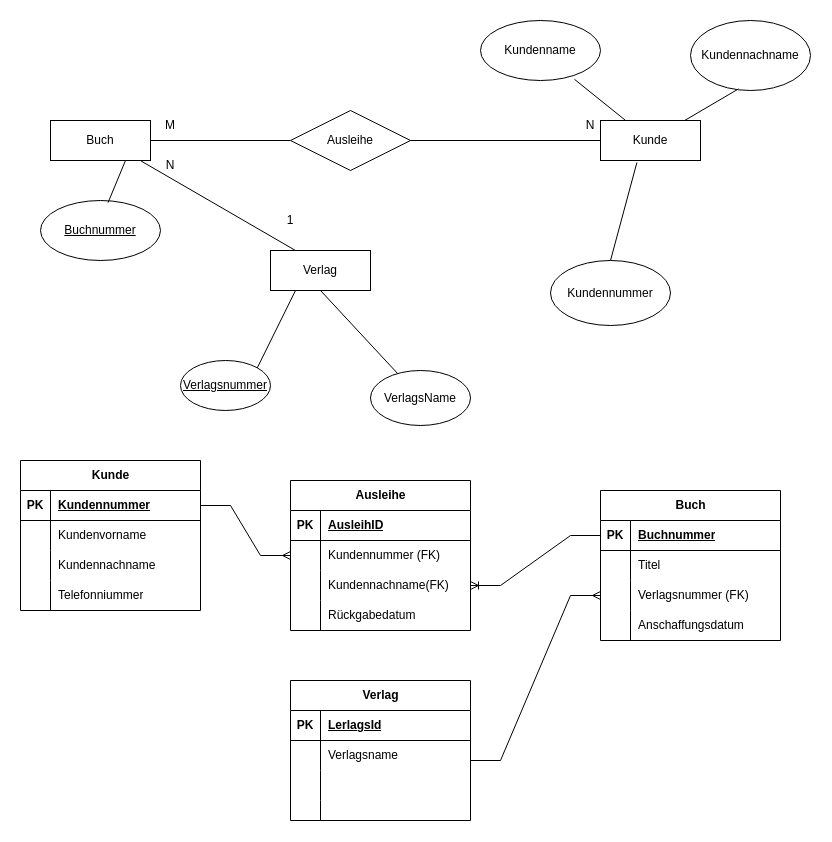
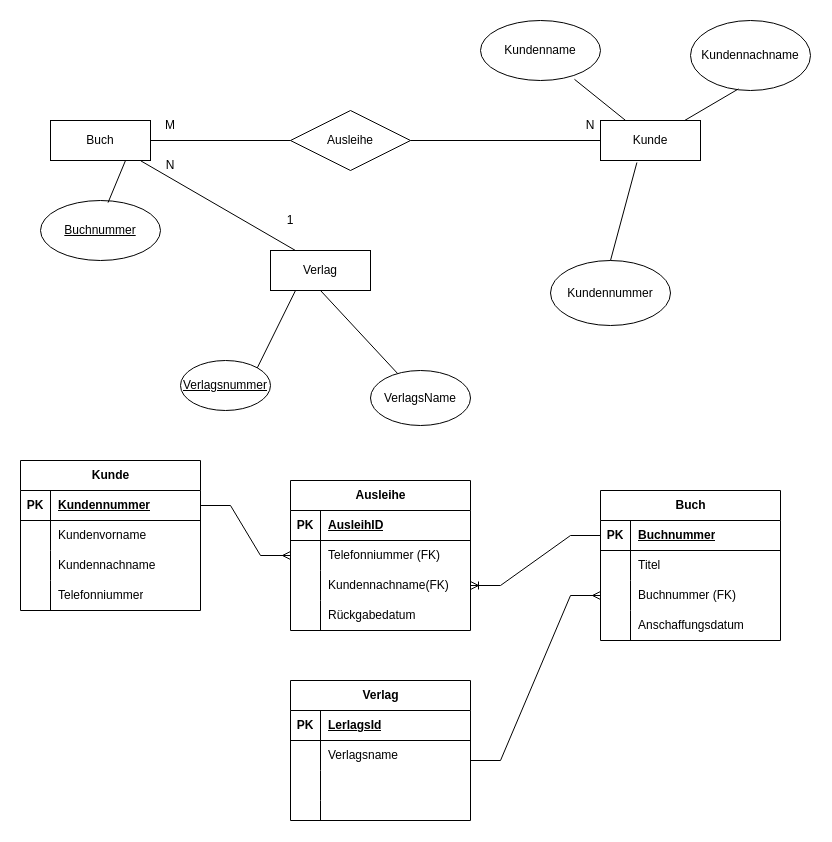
  <mxCell id="0" />
  <mxCell id="1" parent="0" />
  <mxCell id="2" value="Buch" style="whiteSpace=wrap;html=1;align=center;" parent="1" vertex="1"><mxGeometry x="50" y="120" width="100" height="40" as="geometry" /></mxCell>
  <mxCell id="3" value="Kunde" style="whiteSpace=wrap;html=1;align=center;" parent="1" vertex="1"><mxGeometry x="600" y="120" width="100" height="40" as="geometry" /></mxCell>
  <mxCell id="4" value="Ausleihe" style="shape=rhombus;perimeter=rhombusPerimeter;whiteSpace=wrap;html=1;align=center;" parent="1" vertex="1"><mxGeometry x="290" y="110" width="120" height="60" as="geometry" /></mxCell>
  <mxCell id="5" value="" style="endArrow=none;html=1;rounded=0;exitX=1;exitY=0.5;exitDx=0;exitDy=0;entryX=0;entryY=0.5;entryDx=0;entryDy=0;" parent="1" source="2" target="4" edge="1"><mxGeometry width="50" height="50" relative="1" as="geometry"><mxPoint x="390" y="340" as="sourcePoint" /><mxPoint x="440" y="290" as="targetPoint" /></mxGeometry></mxCell>
  <mxCell id="6" value="" style="endArrow=none;html=1;rounded=0;entryX=0;entryY=0.5;entryDx=0;entryDy=0;exitX=1;exitY=0.5;exitDx=0;exitDy=0;" parent="1" source="4" target="3" edge="1"><mxGeometry width="50" height="50" relative="1" as="geometry"><mxPoint x="390" y="340" as="sourcePoint" /><mxPoint x="440" y="290" as="targetPoint" /></mxGeometry></mxCell>
  <mxCell id="7" value="M" style="text;html=1;align=center;verticalAlign=middle;whiteSpace=wrap;rounded=0;" parent="1" vertex="1"><mxGeometry x="140" y="110" width="60" height="30" as="geometry" /></mxCell>
  <mxCell id="8" value="N" style="text;html=1;align=center;verticalAlign=middle;whiteSpace=wrap;rounded=0;" parent="1" vertex="1"><mxGeometry x="560" y="110" width="60" height="30" as="geometry" /></mxCell>
  <mxCell id="9" value="&lt;u&gt;Buchnummer&lt;/u&gt;" style="ellipse;whiteSpace=wrap;html=1;" parent="1" vertex="1"><mxGeometry x="40" y="200" width="120" height="60" as="geometry" /></mxCell>
  <mxCell id="10" value="" style="endArrow=none;html=1;rounded=0;entryX=0.75;entryY=1;entryDx=0;entryDy=0;exitX=0.563;exitY=0.035;exitDx=0;exitDy=0;exitPerimeter=0;" parent="1" source="9" target="2" edge="1"><mxGeometry width="50" height="50" relative="1" as="geometry"><mxPoint x="390" y="340" as="sourcePoint" /><mxPoint x="440" y="290" as="targetPoint" /></mxGeometry></mxCell>
  <mxCell id="11" value="Verlag" style="rounded=0;whiteSpace=wrap;html=1;" parent="1" vertex="1"><mxGeometry x="270" y="250" width="100" height="40" as="geometry" /></mxCell>
  <mxCell id="12" value="&lt;u&gt;Verlagsnummer&lt;/u&gt;" style="ellipse;whiteSpace=wrap;html=1;" parent="1" vertex="1"><mxGeometry x="180" y="360" width="90" height="50" as="geometry" /></mxCell>
  <mxCell id="13" value="VerlagsName" style="ellipse;whiteSpace=wrap;html=1;" parent="1" vertex="1"><mxGeometry x="370" y="370" width="100" height="55" as="geometry" /></mxCell>
  <mxCell id="14" value="" style="endArrow=none;html=1;rounded=0;entryX=0.25;entryY=1;entryDx=0;entryDy=0;exitX=1;exitY=0;exitDx=0;exitDy=0;" parent="1" source="12" target="11" edge="1"><mxGeometry width="50" height="50" relative="1" as="geometry"><mxPoint x="390" y="340" as="sourcePoint" /><mxPoint x="440" y="290" as="targetPoint" /></mxGeometry></mxCell>
  <mxCell id="15" value="" style="endArrow=none;html=1;rounded=0;entryX=0.5;entryY=1;entryDx=0;entryDy=0;" parent="1" source="13" target="11" edge="1"><mxGeometry width="50" height="50" relative="1" as="geometry"><mxPoint x="390" y="340" as="sourcePoint" /><mxPoint x="440" y="290" as="targetPoint" /></mxGeometry></mxCell>
  <mxCell id="16" value="" style="endArrow=none;html=1;rounded=0;entryX=0.904;entryY=1.01;entryDx=0;entryDy=0;entryPerimeter=0;exitX=0.25;exitY=0;exitDx=0;exitDy=0;" parent="1" source="11" target="2" edge="1"><mxGeometry width="50" height="50" relative="1" as="geometry"><mxPoint x="390" y="340" as="sourcePoint" /><mxPoint x="440" y="290" as="targetPoint" /></mxGeometry></mxCell>
  <mxCell id="17" value="N" style="text;html=1;align=center;verticalAlign=middle;whiteSpace=wrap;rounded=0;" parent="1" vertex="1"><mxGeometry x="140" y="150" width="60" height="30" as="geometry" /></mxCell>
  <mxCell id="18" value="1" style="text;html=1;align=center;verticalAlign=middle;whiteSpace=wrap;rounded=0;" parent="1" vertex="1"><mxGeometry x="260" y="205" width="60" height="30" as="geometry" /></mxCell>
  <mxCell id="19" value="Kundennummer" style="ellipse;whiteSpace=wrap;html=1;" parent="1" vertex="1"><mxGeometry x="550" y="260" width="120" height="65" as="geometry" /></mxCell>
  <mxCell id="20" value="" style="endArrow=none;html=1;rounded=0;entryX=0.364;entryY=1.05;entryDx=0;entryDy=0;entryPerimeter=0;exitX=0.5;exitY=0;exitDx=0;exitDy=0;" parent="1" source="19" target="3" edge="1"><mxGeometry width="50" height="50" relative="1" as="geometry"><mxPoint x="390" y="340" as="sourcePoint" /><mxPoint x="440" y="290" as="targetPoint" /></mxGeometry></mxCell>
  <mxCell id="21" value="Kundenname" style="ellipse;whiteSpace=wrap;html=1;" parent="1" vertex="1"><mxGeometry x="480" y="20" width="120" height="60" as="geometry" /></mxCell>
  <mxCell id="22" value="Kundennachname" style="ellipse;whiteSpace=wrap;html=1;" parent="1" vertex="1"><mxGeometry x="690" y="20" width="120" height="70" as="geometry" /></mxCell>
  <mxCell id="23" value="" style="endArrow=none;html=1;rounded=0;entryX=0.783;entryY=0.98;entryDx=0;entryDy=0;entryPerimeter=0;" parent="1" source="3" target="21" edge="1"><mxGeometry width="50" height="50" relative="1" as="geometry"><mxPoint x="390" y="340" as="sourcePoint" /><mxPoint x="440" y="290" as="targetPoint" /></mxGeometry></mxCell>
  <mxCell id="24" value="" style="endArrow=none;html=1;rounded=0;entryX=0.4;entryY=0.977;entryDx=0;entryDy=0;entryPerimeter=0;" parent="1" source="3" target="22" edge="1"><mxGeometry width="50" height="50" relative="1" as="geometry"><mxPoint x="390" y="340" as="sourcePoint" /><mxPoint x="440" y="290" as="targetPoint" /></mxGeometry></mxCell>
  <mxCell id="25" value="Kunde" style="shape=table;startSize=30;container=1;collapsible=1;childLayout=tableLayout;fixedRows=1;rowLines=0;fontStyle=1;align=center;resizeLast=1;html=1;" parent="1" vertex="1"><mxGeometry x="20" y="460" width="180" height="150" as="geometry" /></mxCell>
  <mxCell id="26" value="" style="shape=tableRow;horizontal=0;startSize=0;swimlaneHead=0;swimlaneBody=0;fillColor=none;collapsible=0;dropTarget=0;points=[[0,0.5],[1,0.5]];portConstraint=eastwest;top=0;left=0;right=0;bottom=1;" parent="25" vertex="1"><mxGeometry y="30" width="180" height="30" as="geometry" /></mxCell>
  <mxCell id="27" value="PK" style="shape=partialRectangle;connectable=0;fillColor=none;top=0;left=0;bottom=0;right=0;fontStyle=1;overflow=hidden;whiteSpace=wrap;html=1;" parent="26" vertex="1"><mxGeometry width="30" height="30" as="geometry"><mxRectangle width="30" height="30" as="alternateBounds" /></mxGeometry></mxCell>
  <mxCell id="28" value="Kundennummer" style="shape=partialRectangle;connectable=0;fillColor=none;top=0;left=0;bottom=0;right=0;align=left;spacingLeft=6;fontStyle=5;overflow=hidden;whiteSpace=wrap;html=1;" parent="26" vertex="1"><mxGeometry x="30" width="150" height="30" as="geometry"><mxRectangle width="150" height="30" as="alternateBounds" /></mxGeometry></mxCell>
  <mxCell id="29" value="" style="shape=tableRow;horizontal=0;startSize=0;swimlaneHead=0;swimlaneBody=0;fillColor=none;collapsible=0;dropTarget=0;points=[[0,0.5],[1,0.5]];portConstraint=eastwest;top=0;left=0;right=0;bottom=0;" parent="25" vertex="1"><mxGeometry y="60" width="180" height="30" as="geometry" /></mxCell>
  <mxCell id="30" value="" style="shape=partialRectangle;connectable=0;fillColor=none;top=0;left=0;bottom=0;right=0;editable=1;overflow=hidden;whiteSpace=wrap;html=1;" parent="29" vertex="1"><mxGeometry width="30" height="30" as="geometry"><mxRectangle width="30" height="30" as="alternateBounds" /></mxGeometry></mxCell>
  <mxCell id="31" value="Kundenvorname" style="shape=partialRectangle;connectable=0;fillColor=none;top=0;left=0;bottom=0;right=0;align=left;spacingLeft=6;overflow=hidden;whiteSpace=wrap;html=1;" parent="29" vertex="1"><mxGeometry x="30" width="150" height="30" as="geometry"><mxRectangle width="150" height="30" as="alternateBounds" /></mxGeometry></mxCell>
  <mxCell id="32" value="" style="shape=tableRow;horizontal=0;startSize=0;swimlaneHead=0;swimlaneBody=0;fillColor=none;collapsible=0;dropTarget=0;points=[[0,0.5],[1,0.5]];portConstraint=eastwest;top=0;left=0;right=0;bottom=0;" parent="25" vertex="1"><mxGeometry y="90" width="180" height="30" as="geometry" /></mxCell>
  <mxCell id="33" value="" style="shape=partialRectangle;connectable=0;fillColor=none;top=0;left=0;bottom=0;right=0;editable=1;overflow=hidden;whiteSpace=wrap;html=1;" parent="32" vertex="1"><mxGeometry width="30" height="30" as="geometry"><mxRectangle width="30" height="30" as="alternateBounds" /></mxGeometry></mxCell>
  <mxCell id="34" value="Kundennachname" style="shape=partialRectangle;connectable=0;fillColor=none;top=0;left=0;bottom=0;right=0;align=left;spacingLeft=6;overflow=hidden;whiteSpace=wrap;html=1;" parent="32" vertex="1"><mxGeometry x="30" width="150" height="30" as="geometry"><mxRectangle width="150" height="30" as="alternateBounds" /></mxGeometry></mxCell>
  <mxCell id="35" value="" style="shape=tableRow;horizontal=0;startSize=0;swimlaneHead=0;swimlaneBody=0;fillColor=none;collapsible=0;dropTarget=0;points=[[0,0.5],[1,0.5]];portConstraint=eastwest;top=0;left=0;right=0;bottom=0;" parent="25" vertex="1"><mxGeometry y="120" width="180" height="30" as="geometry" /></mxCell>
  <mxCell id="36" value="" style="shape=partialRectangle;connectable=0;fillColor=none;top=0;left=0;bottom=0;right=0;editable=1;overflow=hidden;whiteSpace=wrap;html=1;" parent="35" vertex="1"><mxGeometry width="30" height="30" as="geometry"><mxRectangle width="30" height="30" as="alternateBounds" /></mxGeometry></mxCell>
  <mxCell id="37" value="Telefonniummer" style="shape=partialRectangle;connectable=0;fillColor=none;top=0;left=0;bottom=0;right=0;align=left;spacingLeft=6;overflow=hidden;whiteSpace=wrap;html=1;" parent="35" vertex="1"><mxGeometry x="30" width="150" height="30" as="geometry"><mxRectangle width="150" height="30" as="alternateBounds" /></mxGeometry></mxCell>
  <mxCell id="38" value="Ausleihe" style="shape=table;startSize=30;container=1;collapsible=1;childLayout=tableLayout;fixedRows=1;rowLines=0;fontStyle=1;align=center;resizeLast=1;html=1;" parent="1" vertex="1"><mxGeometry x="290" y="480" width="180" height="150" as="geometry" /></mxCell>
  <mxCell id="39" value="" style="shape=tableRow;horizontal=0;startSize=0;swimlaneHead=0;swimlaneBody=0;fillColor=none;collapsible=0;dropTarget=0;points=[[0,0.5],[1,0.5]];portConstraint=eastwest;top=0;left=0;right=0;bottom=1;" parent="38" vertex="1"><mxGeometry y="30" width="180" height="30" as="geometry" /></mxCell>
  <mxCell id="40" value="PK" style="shape=partialRectangle;connectable=0;fillColor=none;top=0;left=0;bottom=0;right=0;fontStyle=1;overflow=hidden;whiteSpace=wrap;html=1;" parent="39" vertex="1"><mxGeometry width="30" height="30" as="geometry"><mxRectangle width="30" height="30" as="alternateBounds" /></mxGeometry></mxCell>
  <mxCell id="41" value="AusleihID" style="shape=partialRectangle;connectable=0;fillColor=none;top=0;left=0;bottom=0;right=0;align=left;spacingLeft=6;fontStyle=5;overflow=hidden;whiteSpace=wrap;html=1;" parent="39" vertex="1"><mxGeometry x="30" width="150" height="30" as="geometry"><mxRectangle width="150" height="30" as="alternateBounds" /></mxGeometry></mxCell>
  <mxCell id="42" value="" style="shape=tableRow;horizontal=0;startSize=0;swimlaneHead=0;swimlaneBody=0;fillColor=none;collapsible=0;dropTarget=0;points=[[0,0.5],[1,0.5]];portConstraint=eastwest;top=0;left=0;right=0;bottom=0;" parent="38" vertex="1"><mxGeometry y="60" width="180" height="30" as="geometry" /></mxCell>
  <mxCell id="43" value="" style="shape=partialRectangle;connectable=0;fillColor=none;top=0;left=0;bottom=0;right=0;editable=1;overflow=hidden;whiteSpace=wrap;html=1;" parent="42" vertex="1"><mxGeometry width="30" height="30" as="geometry"><mxRectangle width="30" height="30" as="alternateBounds" /></mxGeometry></mxCell>
- <mxCell id="44" value="Kundennummer (FK)" style="shape=partialRectangle;connectable=0;fillColor=none;top=0;left=0;bottom=0;right=0;align=left;spacingLeft=6;overflow=hidden;whiteSpace=wrap;html=1;" parent="42" vertex="1"><mxGeometry x="30" width="150" height="30" as="geometry"><mxRectangle width="150" height="30" as="alternateBounds" /></mxGeometry></mxCell>
+ <mxCell id="44" value="Telefonniummer (FK)" style="shape=partialRectangle;connectable=0;fillColor=none;top=0;left=0;bottom=0;right=0;align=left;spacingLeft=6;overflow=hidden;whiteSpace=wrap;html=1;" parent="42" vertex="1"><mxGeometry x="30" width="150" height="30" as="geometry"><mxRectangle width="150" height="30" as="alternateBounds" /></mxGeometry></mxCell>
  <mxCell id="45" value="" style="shape=tableRow;horizontal=0;startSize=0;swimlaneHead=0;swimlaneBody=0;fillColor=none;collapsible=0;dropTarget=0;points=[[0,0.5],[1,0.5]];portConstraint=eastwest;top=0;left=0;right=0;bottom=0;" parent="38" vertex="1"><mxGeometry y="90" width="180" height="30" as="geometry" /></mxCell>
  <mxCell id="46" value="" style="shape=partialRectangle;connectable=0;fillColor=none;top=0;left=0;bottom=0;right=0;editable=1;overflow=hidden;whiteSpace=wrap;html=1;" parent="45" vertex="1"><mxGeometry width="30" height="30" as="geometry"><mxRectangle width="30" height="30" as="alternateBounds" /></mxGeometry></mxCell>
  <mxCell id="47" value="Kundennachname(FK)" style="shape=partialRectangle;connectable=0;fillColor=none;top=0;left=0;bottom=0;right=0;align=left;spacingLeft=6;overflow=hidden;whiteSpace=wrap;html=1;" parent="45" vertex="1"><mxGeometry x="30" width="150" height="30" as="geometry"><mxRectangle width="150" height="30" as="alternateBounds" /></mxGeometry></mxCell>
  <mxCell id="48" value="" style="shape=tableRow;horizontal=0;startSize=0;swimlaneHead=0;swimlaneBody=0;fillColor=none;collapsible=0;dropTarget=0;points=[[0,0.5],[1,0.5]];portConstraint=eastwest;top=0;left=0;right=0;bottom=0;" parent="38" vertex="1"><mxGeometry y="120" width="180" height="30" as="geometry" /></mxCell>
  <mxCell id="49" value="" style="shape=partialRectangle;connectable=0;fillColor=none;top=0;left=0;bottom=0;right=0;editable=1;overflow=hidden;whiteSpace=wrap;html=1;" parent="48" vertex="1"><mxGeometry width="30" height="30" as="geometry"><mxRectangle width="30" height="30" as="alternateBounds" /></mxGeometry></mxCell>
  <mxCell id="50" value="Rückgabedatum" style="shape=partialRectangle;connectable=0;fillColor=none;top=0;left=0;bottom=0;right=0;align=left;spacingLeft=6;overflow=hidden;whiteSpace=wrap;html=1;" parent="48" vertex="1"><mxGeometry x="30" width="150" height="30" as="geometry"><mxRectangle width="150" height="30" as="alternateBounds" /></mxGeometry></mxCell>
  <mxCell id="51" value="Buch" style="shape=table;startSize=30;container=1;collapsible=1;childLayout=tableLayout;fixedRows=1;rowLines=0;fontStyle=1;align=center;resizeLast=1;html=1;" parent="1" vertex="1"><mxGeometry x="600" y="490" width="180" height="150" as="geometry" /></mxCell>
  <mxCell id="52" value="" style="shape=tableRow;horizontal=0;startSize=0;swimlaneHead=0;swimlaneBody=0;fillColor=none;collapsible=0;dropTarget=0;points=[[0,0.5],[1,0.5]];portConstraint=eastwest;top=0;left=0;right=0;bottom=1;" parent="51" vertex="1"><mxGeometry y="30" width="180" height="30" as="geometry" /></mxCell>
  <mxCell id="53" value="PK" style="shape=partialRectangle;connectable=0;fillColor=none;top=0;left=0;bottom=0;right=0;fontStyle=1;overflow=hidden;whiteSpace=wrap;html=1;" parent="52" vertex="1"><mxGeometry width="30" height="30" as="geometry"><mxRectangle width="30" height="30" as="alternateBounds" /></mxGeometry></mxCell>
  <mxCell id="54" value="Buchnummer" style="shape=partialRectangle;connectable=0;fillColor=none;top=0;left=0;bottom=0;right=0;align=left;spacingLeft=6;fontStyle=5;overflow=hidden;whiteSpace=wrap;html=1;" parent="52" vertex="1"><mxGeometry x="30" width="150" height="30" as="geometry"><mxRectangle width="150" height="30" as="alternateBounds" /></mxGeometry></mxCell>
  <mxCell id="55" value="" style="shape=tableRow;horizontal=0;startSize=0;swimlaneHead=0;swimlaneBody=0;fillColor=none;collapsible=0;dropTarget=0;points=[[0,0.5],[1,0.5]];portConstraint=eastwest;top=0;left=0;right=0;bottom=0;" parent="51" vertex="1"><mxGeometry y="60" width="180" height="30" as="geometry" /></mxCell>
  <mxCell id="56" value="" style="shape=partialRectangle;connectable=0;fillColor=none;top=0;left=0;bottom=0;right=0;editable=1;overflow=hidden;whiteSpace=wrap;html=1;" parent="55" vertex="1"><mxGeometry width="30" height="30" as="geometry"><mxRectangle width="30" height="30" as="alternateBounds" /></mxGeometry></mxCell>
  <mxCell id="57" value="Titel" style="shape=partialRectangle;connectable=0;fillColor=none;top=0;left=0;bottom=0;right=0;align=left;spacingLeft=6;overflow=hidden;whiteSpace=wrap;html=1;" parent="55" vertex="1"><mxGeometry x="30" width="150" height="30" as="geometry"><mxRectangle width="150" height="30" as="alternateBounds" /></mxGeometry></mxCell>
  <mxCell id="58" value="" style="shape=tableRow;horizontal=0;startSize=0;swimlaneHead=0;swimlaneBody=0;fillColor=none;collapsible=0;dropTarget=0;points=[[0,0.5],[1,0.5]];portConstraint=eastwest;top=0;left=0;right=0;bottom=0;" parent="51" vertex="1"><mxGeometry y="90" width="180" height="30" as="geometry" /></mxCell>
  <mxCell id="59" value="" style="shape=partialRectangle;connectable=0;fillColor=none;top=0;left=0;bottom=0;right=0;editable=1;overflow=hidden;whiteSpace=wrap;html=1;" parent="58" vertex="1"><mxGeometry width="30" height="30" as="geometry"><mxRectangle width="30" height="30" as="alternateBounds" /></mxGeometry></mxCell>
- <mxCell id="60" value="Verlagsnummer (FK)" style="shape=partialRectangle;connectable=0;fillColor=none;top=0;left=0;bottom=0;right=0;align=left;spacingLeft=6;overflow=hidden;whiteSpace=wrap;html=1;" parent="58" vertex="1"><mxGeometry x="30" width="150" height="30" as="geometry"><mxRectangle width="150" height="30" as="alternateBounds" /></mxGeometry></mxCell>
+ <mxCell id="60" value="Buchnummer (FK)" style="shape=partialRectangle;connectable=0;fillColor=none;top=0;left=0;bottom=0;right=0;align=left;spacingLeft=6;overflow=hidden;whiteSpace=wrap;html=1;" parent="58" vertex="1"><mxGeometry x="30" width="150" height="30" as="geometry"><mxRectangle width="150" height="30" as="alternateBounds" /></mxGeometry></mxCell>
  <mxCell id="61" value="" style="shape=tableRow;horizontal=0;startSize=0;swimlaneHead=0;swimlaneBody=0;fillColor=none;collapsible=0;dropTarget=0;points=[[0,0.5],[1,0.5]];portConstraint=eastwest;top=0;left=0;right=0;bottom=0;" parent="51" vertex="1"><mxGeometry y="120" width="180" height="30" as="geometry" /></mxCell>
  <mxCell id="62" value="" style="shape=partialRectangle;connectable=0;fillColor=none;top=0;left=0;bottom=0;right=0;editable=1;overflow=hidden;whiteSpace=wrap;html=1;" parent="61" vertex="1"><mxGeometry width="30" height="30" as="geometry"><mxRectangle width="30" height="30" as="alternateBounds" /></mxGeometry></mxCell>
  <mxCell id="63" value="Anschaffungsdatum" style="shape=partialRectangle;connectable=0;fillColor=none;top=0;left=0;bottom=0;right=0;align=left;spacingLeft=6;overflow=hidden;whiteSpace=wrap;html=1;" parent="61" vertex="1"><mxGeometry x="30" width="150" height="30" as="geometry"><mxRectangle width="150" height="30" as="alternateBounds" /></mxGeometry></mxCell>
  <mxCell id="64" value="" style="edgeStyle=entityRelationEdgeStyle;fontSize=12;html=1;endArrow=ERmany;rounded=0;entryX=0;entryY=0.5;entryDx=0;entryDy=0;exitX=1;exitY=0.5;exitDx=0;exitDy=0;" parent="1" source="26" target="42" edge="1"><mxGeometry width="100" height="100" relative="1" as="geometry"><mxPoint x="410" y="540" as="sourcePoint" /><mxPoint x="510" y="440" as="targetPoint" /></mxGeometry></mxCell>
  <mxCell id="65" value="" style="edgeStyle=entityRelationEdgeStyle;fontSize=12;html=1;endArrow=ERoneToMany;rounded=0;entryX=1;entryY=0.5;entryDx=0;entryDy=0;exitX=0;exitY=0.5;exitDx=0;exitDy=0;" parent="1" source="52" target="45" edge="1"><mxGeometry width="100" height="100" relative="1" as="geometry"><mxPoint x="410" y="540" as="sourcePoint" /><mxPoint x="510" y="440" as="targetPoint" /></mxGeometry></mxCell>
  <mxCell id="66" value="Verlag" style="shape=table;startSize=30;container=1;collapsible=1;childLayout=tableLayout;fixedRows=1;rowLines=0;fontStyle=1;align=center;resizeLast=1;html=1;" parent="1" vertex="1"><mxGeometry x="290" y="680" width="180" height="140" as="geometry" /></mxCell>
  <mxCell id="67" value="" style="shape=tableRow;horizontal=0;startSize=0;swimlaneHead=0;swimlaneBody=0;fillColor=none;collapsible=0;dropTarget=0;points=[[0,0.5],[1,0.5]];portConstraint=eastwest;top=0;left=0;right=0;bottom=1;" parent="66" vertex="1"><mxGeometry y="30" width="180" height="30" as="geometry" /></mxCell>
  <mxCell id="68" value="PK" style="shape=partialRectangle;connectable=0;fillColor=none;top=0;left=0;bottom=0;right=0;fontStyle=1;overflow=hidden;whiteSpace=wrap;html=1;" parent="67" vertex="1"><mxGeometry width="30" height="30" as="geometry"><mxRectangle width="30" height="30" as="alternateBounds" /></mxGeometry></mxCell>
  <mxCell id="69" value="LerlagsId" style="shape=partialRectangle;connectable=0;fillColor=none;top=0;left=0;bottom=0;right=0;align=left;spacingLeft=6;fontStyle=5;overflow=hidden;whiteSpace=wrap;html=1;" parent="67" vertex="1"><mxGeometry x="30" width="150" height="30" as="geometry"><mxRectangle width="150" height="30" as="alternateBounds" /></mxGeometry></mxCell>
  <mxCell id="70" value="" style="shape=tableRow;horizontal=0;startSize=0;swimlaneHead=0;swimlaneBody=0;fillColor=none;collapsible=0;dropTarget=0;points=[[0,0.5],[1,0.5]];portConstraint=eastwest;top=0;left=0;right=0;bottom=0;" parent="66" vertex="1"><mxGeometry y="60" width="180" height="30" as="geometry" /></mxCell>
  <mxCell id="71" value="" style="shape=partialRectangle;connectable=0;fillColor=none;top=0;left=0;bottom=0;right=0;editable=1;overflow=hidden;whiteSpace=wrap;html=1;" parent="70" vertex="1"><mxGeometry width="30" height="30" as="geometry"><mxRectangle width="30" height="30" as="alternateBounds" /></mxGeometry></mxCell>
  <mxCell id="72" value="Verlagsname" style="shape=partialRectangle;connectable=0;fillColor=none;top=0;left=0;bottom=0;right=0;align=left;spacingLeft=6;overflow=hidden;whiteSpace=wrap;html=1;" parent="70" vertex="1"><mxGeometry x="30" width="150" height="30" as="geometry"><mxRectangle width="150" height="30" as="alternateBounds" /></mxGeometry></mxCell>
  <mxCell id="73" value="" style="shape=tableRow;horizontal=0;startSize=0;swimlaneHead=0;swimlaneBody=0;fillColor=none;collapsible=0;dropTarget=0;points=[[0,0.5],[1,0.5]];portConstraint=eastwest;top=0;left=0;right=0;bottom=0;" parent="66" vertex="1"><mxGeometry y="90" width="180" height="30" as="geometry" /></mxCell>
  <mxCell id="74" value="" style="shape=partialRectangle;connectable=0;fillColor=none;top=0;left=0;bottom=0;right=0;editable=1;overflow=hidden;whiteSpace=wrap;html=1;" parent="73" vertex="1"><mxGeometry width="30" height="30" as="geometry"><mxRectangle width="30" height="30" as="alternateBounds" /></mxGeometry></mxCell>
  <mxCell id="75" value="" style="shape=partialRectangle;connectable=0;fillColor=none;top=0;left=0;bottom=0;right=0;align=left;spacingLeft=6;overflow=hidden;whiteSpace=wrap;html=1;" parent="73" vertex="1"><mxGeometry x="30" width="150" height="30" as="geometry"><mxRectangle width="150" height="30" as="alternateBounds" /></mxGeometry></mxCell>
  <mxCell id="76" value="" style="shape=tableRow;horizontal=0;startSize=0;swimlaneHead=0;swimlaneBody=0;fillColor=none;collapsible=0;dropTarget=0;points=[[0,0.5],[1,0.5]];portConstraint=eastwest;top=0;left=0;right=0;bottom=0;" parent="66" vertex="1"><mxGeometry y="120" width="180" height="20" as="geometry" /></mxCell>
  <mxCell id="77" value="" style="shape=partialRectangle;connectable=0;fillColor=none;top=0;left=0;bottom=0;right=0;editable=1;overflow=hidden;whiteSpace=wrap;html=1;" parent="76" vertex="1"><mxGeometry width="30" height="20" as="geometry"><mxRectangle width="30" height="20" as="alternateBounds" /></mxGeometry></mxCell>
  <mxCell id="78" value="" style="shape=partialRectangle;connectable=0;fillColor=none;top=0;left=0;bottom=0;right=0;align=left;spacingLeft=6;overflow=hidden;whiteSpace=wrap;html=1;" parent="76" vertex="1"><mxGeometry x="30" width="150" height="20" as="geometry"><mxRectangle width="150" height="20" as="alternateBounds" /></mxGeometry></mxCell>
  <mxCell id="79" value="" style="edgeStyle=entityRelationEdgeStyle;fontSize=12;html=1;endArrow=ERmany;rounded=0;entryX=0;entryY=0.5;entryDx=0;entryDy=0;" parent="1" target="58" edge="1"><mxGeometry width="100" height="100" relative="1" as="geometry"><mxPoint x="470" y="760" as="sourcePoint" /><mxPoint x="570" y="660" as="targetPoint" /></mxGeometry></mxCell>
